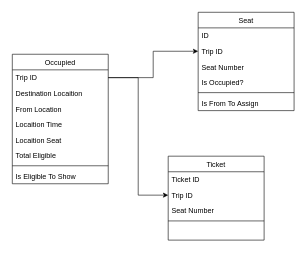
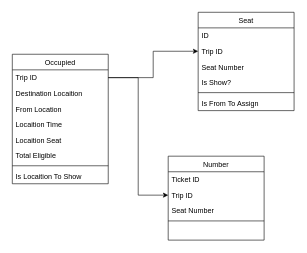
  <mxCell id="0" />
  <mxCell id="1" parent="0" />
- <mxCell id="2" value="Ticket" style="swimlane;fontStyle=0;align=center;verticalAlign=top;childLayout=stackLayout;horizontal=1;startSize=26;horizontalStack=0;resizeParent=1;resizeLast=0;collapsible=1;marginBottom=0;rounded=0;shadow=0;strokeWidth=1;" parent="1" vertex="1"><mxGeometry x="280" y="260" width="160" height="140" as="geometry"><mxRectangle x="130" y="380" width="160" height="26" as="alternateBounds" /></mxGeometry></mxCell>
+ <mxCell id="2" value="Number" style="swimlane;fontStyle=0;align=center;verticalAlign=top;childLayout=stackLayout;horizontal=1;startSize=26;horizontalStack=0;resizeParent=1;resizeLast=0;collapsible=1;marginBottom=0;rounded=0;shadow=0;strokeWidth=1;" parent="1" vertex="1"><mxGeometry x="280" y="260" width="160" height="140" as="geometry"><mxRectangle x="130" y="380" width="160" height="26" as="alternateBounds" /></mxGeometry></mxCell>
  <mxCell id="3" value="Ticket ID" style="text;align=left;verticalAlign=top;spacingLeft=4;spacingRight=4;overflow=hidden;rotatable=0;points=[[0,0.5],[1,0.5]];portConstraint=eastwest;" parent="2" vertex="1"><mxGeometry y="26" width="160" height="26" as="geometry" /></mxCell>
  <mxCell id="4" value="Trip ID" style="text;align=left;verticalAlign=top;spacingLeft=4;spacingRight=4;overflow=hidden;rotatable=0;points=[[0,0.5],[1,0.5]];portConstraint=eastwest;rounded=0;shadow=0;html=0;" parent="2" vertex="1"><mxGeometry y="52" width="160" height="26" as="geometry" /></mxCell>
  <mxCell id="5" value="Seat Number" style="text;align=left;verticalAlign=top;spacingLeft=4;spacingRight=4;overflow=hidden;rotatable=0;points=[[0,0.5],[1,0.5]];portConstraint=eastwest;rounded=0;shadow=0;html=0;" vertex="1" parent="2"><mxGeometry y="78" width="160" height="26" as="geometry" /></mxCell>
  <mxCell id="6" value="" style="line;html=1;strokeWidth=1;align=left;verticalAlign=middle;spacingTop=-1;spacingLeft=3;spacingRight=3;rotatable=0;labelPosition=right;points=[];portConstraint=eastwest;" parent="2" vertex="1"><mxGeometry y="104" width="160" height="8" as="geometry" /></mxCell>
  <mxCell id="7" value="Occupied" style="swimlane;fontStyle=0;align=center;verticalAlign=top;childLayout=stackLayout;horizontal=1;startSize=26;horizontalStack=0;resizeParent=1;resizeLast=0;collapsible=1;marginBottom=0;rounded=0;shadow=0;strokeWidth=1;" vertex="1" parent="1"><mxGeometry x="20" y="90" width="160" height="216" as="geometry"><mxRectangle x="130" y="380" width="160" height="26" as="alternateBounds" /></mxGeometry></mxCell>
  <mxCell id="8" value="Trip ID" style="text;align=left;verticalAlign=top;spacingLeft=4;spacingRight=4;overflow=hidden;rotatable=0;points=[[0,0.5],[1,0.5]];portConstraint=eastwest;" vertex="1" parent="7"><mxGeometry y="26" width="160" height="26" as="geometry" /></mxCell>
  <mxCell id="9" value="Destination Locaition" style="text;align=left;verticalAlign=top;spacingLeft=4;spacingRight=4;overflow=hidden;rotatable=0;points=[[0,0.5],[1,0.5]];portConstraint=eastwest;rounded=0;shadow=0;html=0;" vertex="1" parent="7"><mxGeometry y="52" width="160" height="26" as="geometry" /></mxCell>
  <mxCell id="10" value="From Location" style="text;align=left;verticalAlign=top;spacingLeft=4;spacingRight=4;overflow=hidden;rotatable=0;points=[[0,0.5],[1,0.5]];portConstraint=eastwest;rounded=0;shadow=0;html=0;" vertex="1" parent="7"><mxGeometry y="78" width="160" height="26" as="geometry" /></mxCell>
  <mxCell id="11" value="Locaition Time" style="text;align=left;verticalAlign=top;spacingLeft=4;spacingRight=4;overflow=hidden;rotatable=0;points=[[0,0.5],[1,0.5]];portConstraint=eastwest;rounded=0;shadow=0;html=0;" vertex="1" parent="7"><mxGeometry y="104" width="160" height="26" as="geometry" /></mxCell>
  <mxCell id="12" value="Locaition Seat" style="text;align=left;verticalAlign=top;spacingLeft=4;spacingRight=4;overflow=hidden;rotatable=0;points=[[0,0.5],[1,0.5]];portConstraint=eastwest;rounded=0;shadow=0;html=0;" vertex="1" parent="7"><mxGeometry y="130" width="160" height="26" as="geometry" /></mxCell>
  <mxCell id="13" value="Total Eligible" style="text;align=left;verticalAlign=top;spacingLeft=4;spacingRight=4;overflow=hidden;rotatable=0;points=[[0,0.5],[1,0.5]];portConstraint=eastwest;rounded=0;shadow=0;html=0;" vertex="1" parent="7"><mxGeometry y="156" width="160" height="26" as="geometry" /></mxCell>
  <mxCell id="14" value="" style="line;html=1;strokeWidth=1;align=left;verticalAlign=middle;spacingTop=-1;spacingLeft=3;spacingRight=3;rotatable=0;labelPosition=right;points=[];portConstraint=eastwest;" vertex="1" parent="7"><mxGeometry y="182" width="160" height="8" as="geometry" /></mxCell>
- <mxCell id="15" value="Is Eligible To Show" style="text;align=left;verticalAlign=top;spacingLeft=4;spacingRight=4;overflow=hidden;rotatable=0;points=[[0,0.5],[1,0.5]];portConstraint=eastwest;fontStyle=0" vertex="1" parent="7"><mxGeometry y="190" width="160" height="26" as="geometry" /></mxCell>
+ <mxCell id="15" value="Is Locaition To Show" style="text;align=left;verticalAlign=top;spacingLeft=4;spacingRight=4;overflow=hidden;rotatable=0;points=[[0,0.5],[1,0.5]];portConstraint=eastwest;fontStyle=0" vertex="1" parent="7"><mxGeometry y="190" width="160" height="26" as="geometry" /></mxCell>
  <mxCell id="16" value="Seat" style="swimlane;fontStyle=0;align=center;verticalAlign=top;childLayout=stackLayout;horizontal=1;startSize=26;horizontalStack=0;resizeParent=1;resizeLast=0;collapsible=1;marginBottom=0;rounded=0;shadow=0;strokeWidth=1;" vertex="1" parent="1"><mxGeometry x="330" y="20" width="160" height="164" as="geometry"><mxRectangle x="130" y="380" width="160" height="26" as="alternateBounds" /></mxGeometry></mxCell>
  <mxCell id="17" value="ID" style="text;align=left;verticalAlign=top;spacingLeft=4;spacingRight=4;overflow=hidden;rotatable=0;points=[[0,0.5],[1,0.5]];portConstraint=eastwest;" vertex="1" parent="16"><mxGeometry y="26" width="160" height="26" as="geometry" /></mxCell>
  <mxCell id="18" value="Trip ID" style="text;align=left;verticalAlign=top;spacingLeft=4;spacingRight=4;overflow=hidden;rotatable=0;points=[[0,0.5],[1,0.5]];portConstraint=eastwest;rounded=0;shadow=0;html=0;" vertex="1" parent="16"><mxGeometry y="52" width="160" height="26" as="geometry" /></mxCell>
  <mxCell id="19" value="Seat Number" style="text;align=left;verticalAlign=top;spacingLeft=4;spacingRight=4;overflow=hidden;rotatable=0;points=[[0,0.5],[1,0.5]];portConstraint=eastwest;rounded=0;shadow=0;html=0;" vertex="1" parent="16"><mxGeometry y="78" width="160" height="26" as="geometry" /></mxCell>
- <mxCell id="20" value="Is Occupied?" style="text;align=left;verticalAlign=top;spacingLeft=4;spacingRight=4;overflow=hidden;rotatable=0;points=[[0,0.5],[1,0.5]];portConstraint=eastwest;rounded=0;shadow=0;html=0;" vertex="1" parent="16"><mxGeometry y="104" width="160" height="26" as="geometry" /></mxCell>
+ <mxCell id="20" value="Is Show?" style="text;align=left;verticalAlign=top;spacingLeft=4;spacingRight=4;overflow=hidden;rotatable=0;points=[[0,0.5],[1,0.5]];portConstraint=eastwest;rounded=0;shadow=0;html=0;" vertex="1" parent="16"><mxGeometry y="104" width="160" height="26" as="geometry" /></mxCell>
  <mxCell id="21" value="" style="line;html=1;strokeWidth=1;align=left;verticalAlign=middle;spacingTop=-1;spacingLeft=3;spacingRight=3;rotatable=0;labelPosition=right;points=[];portConstraint=eastwest;" vertex="1" parent="16"><mxGeometry y="130" width="160" height="8" as="geometry" /></mxCell>
  <mxCell id="22" value="Is From To Assign" style="text;align=left;verticalAlign=top;spacingLeft=4;spacingRight=4;overflow=hidden;rotatable=0;points=[[0,0.5],[1,0.5]];portConstraint=eastwest;fontStyle=0" vertex="1" parent="16"><mxGeometry y="138" width="160" height="26" as="geometry" /></mxCell>
  <mxCell id="23" style="edgeStyle=orthogonalEdgeStyle;rounded=0;orthogonalLoop=1;jettySize=auto;html=1;" edge="1" parent="1" source="8" target="18"><mxGeometry relative="1" as="geometry" /></mxCell>
  <mxCell id="24" style="edgeStyle=orthogonalEdgeStyle;rounded=0;orthogonalLoop=1;jettySize=auto;html=1;" edge="1" parent="1" source="8" target="4"><mxGeometry relative="1" as="geometry" /></mxCell>
